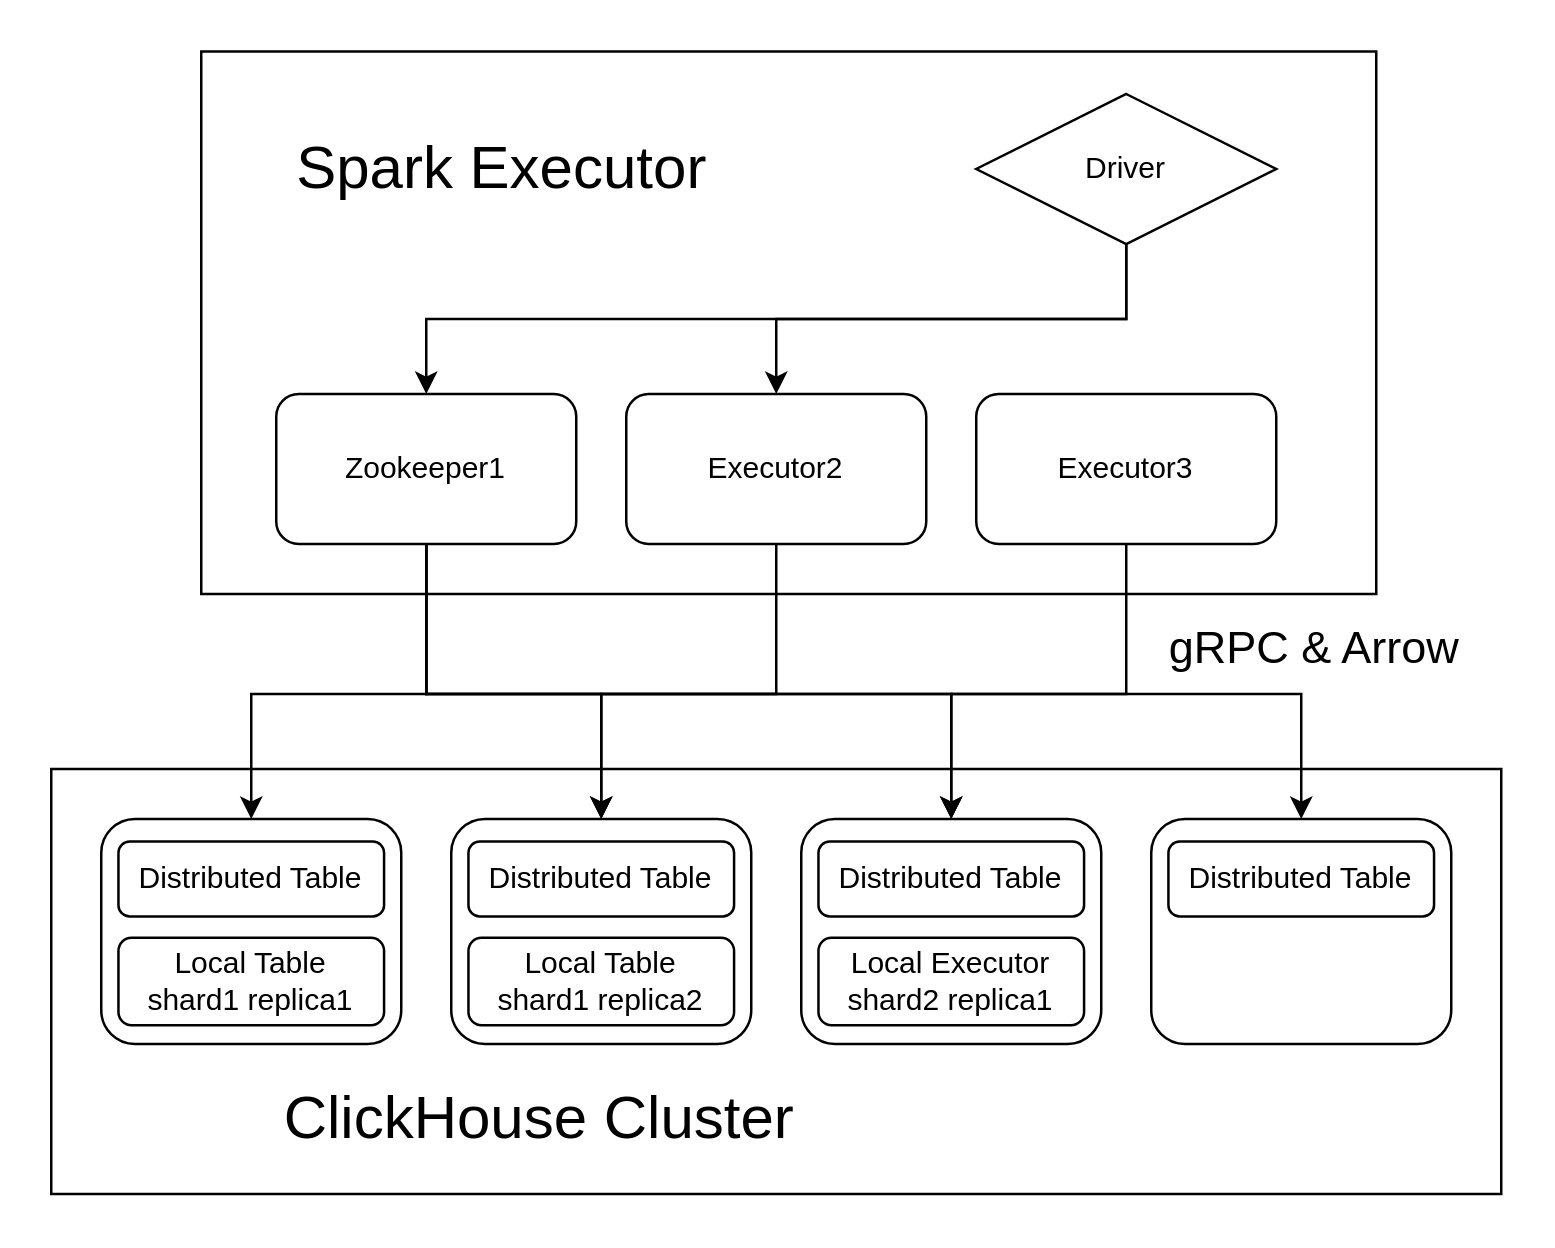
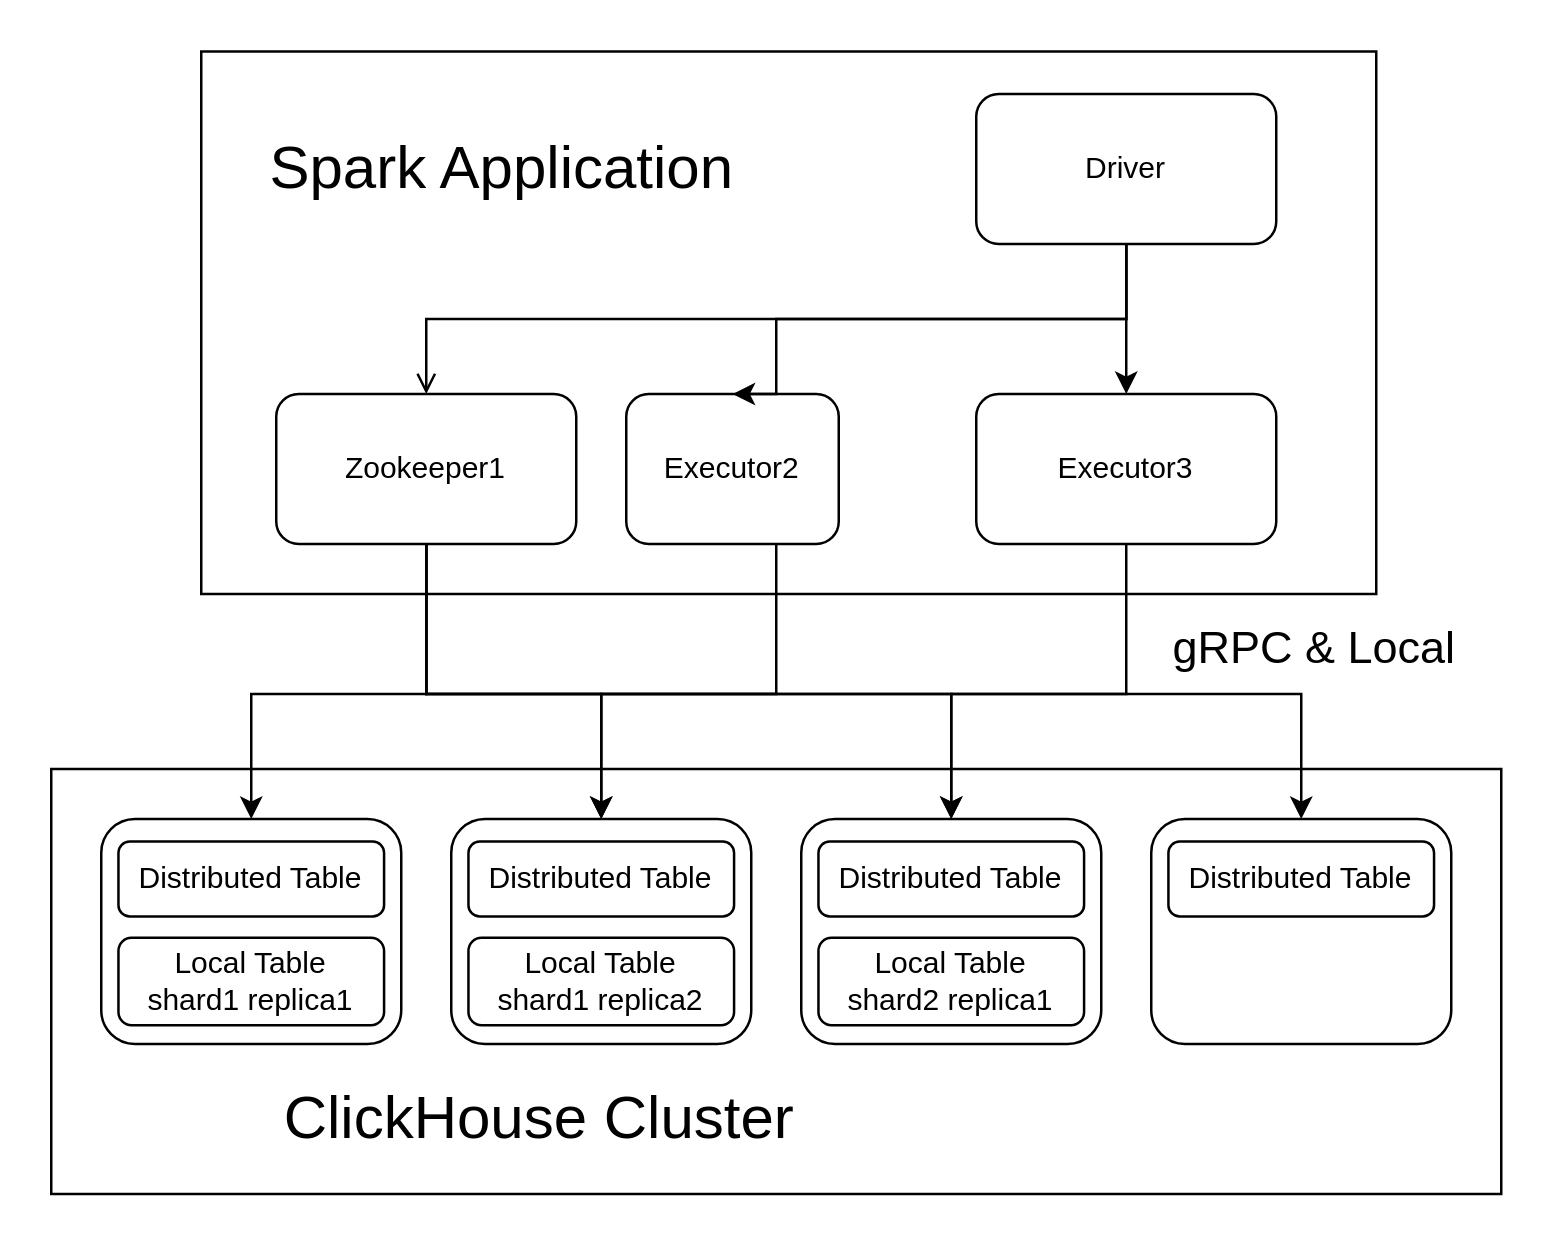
  <mxCell id="0" />
  <mxCell id="1" parent="0" />
  <mxCell id="2" value="" style="rounded=0;whiteSpace=wrap;html=1;fillColor=none;" parent="1" vertex="1"><mxGeometry x="20" y="307" width="580" height="170" as="geometry" /></mxCell>
  <mxCell id="3" value="" style="rounded=0;whiteSpace=wrap;html=1;fillColor=none;" parent="1" vertex="1"><mxGeometry x="80" y="20" width="470" height="217" as="geometry" /></mxCell>
  <mxCell id="4" value="" style="rounded=1;whiteSpace=wrap;html=1;" parent="1" vertex="1"><mxGeometry x="40" y="327" width="120" height="90" as="geometry" /></mxCell>
  <mxCell id="5" value="" style="rounded=1;whiteSpace=wrap;html=1;" parent="1" vertex="1"><mxGeometry x="180" y="327" width="120" height="90" as="geometry" /></mxCell>
  <mxCell id="6" value="" style="rounded=1;whiteSpace=wrap;html=1;" parent="1" vertex="1"><mxGeometry x="320" y="327" width="120" height="90" as="geometry" /></mxCell>
  <mxCell id="7" value="" style="rounded=1;whiteSpace=wrap;html=1;" parent="1" vertex="1"><mxGeometry x="460" y="327" width="120" height="90" as="geometry" /></mxCell>
  <mxCell id="8" style="edgeStyle=orthogonalEdgeStyle;rounded=0;orthogonalLoop=1;jettySize=auto;html=1;entryX=0.5;entryY=0;entryDx=0;entryDy=0;" parent="1" source="12" target="4" edge="1"><mxGeometry relative="1" as="geometry"><Array as="points"><mxPoint x="170" y="277" /><mxPoint x="100" y="277" /></Array></mxGeometry></mxCell>
  <mxCell id="9" style="edgeStyle=orthogonalEdgeStyle;rounded=0;orthogonalLoop=1;jettySize=auto;html=1;entryX=0.5;entryY=0;entryDx=0;entryDy=0;" parent="1" source="12" target="5" edge="1"><mxGeometry relative="1" as="geometry"><Array as="points"><mxPoint x="170" y="277" /><mxPoint x="240" y="277" /></Array></mxGeometry></mxCell>
  <mxCell id="10" style="edgeStyle=orthogonalEdgeStyle;rounded=0;orthogonalLoop=1;jettySize=auto;html=1;entryX=0.5;entryY=0;entryDx=0;entryDy=0;" parent="1" source="12" target="6" edge="1"><mxGeometry relative="1" as="geometry"><Array as="points"><mxPoint x="170" y="277" /><mxPoint x="380" y="277" /></Array></mxGeometry></mxCell>
  <mxCell id="11" style="edgeStyle=orthogonalEdgeStyle;rounded=0;orthogonalLoop=1;jettySize=auto;html=1;" parent="1" source="12" target="7" edge="1"><mxGeometry relative="1" as="geometry"><Array as="points"><mxPoint x="170" y="277" /><mxPoint x="520" y="277" /></Array></mxGeometry></mxCell>
  <mxCell id="12" value="Zookeeper1" style="rounded=1;whiteSpace=wrap;html=1;" parent="1" vertex="1"><mxGeometry x="110" y="157" width="120" height="60" as="geometry" /></mxCell>
  <mxCell id="13" style="edgeStyle=orthogonalEdgeStyle;rounded=0;orthogonalLoop=1;jettySize=auto;html=1;entryX=0.5;entryY=0;entryDx=0;entryDy=0;" parent="1" source="14" target="5" edge="1"><mxGeometry relative="1" as="geometry"><Array as="points"><mxPoint x="310" y="277" /><mxPoint x="240" y="277" /></Array></mxGeometry></mxCell>
- <mxCell id="14" value="Executor2" style="rounded=1;whiteSpace=wrap;html=1;" parent="1" vertex="1"><mxGeometry x="250" y="157" width="120" height="60" as="geometry" /></mxCell>
+ <mxCell id="14" value="Executor2" style="rounded=1;whiteSpace=wrap;html=1;" parent="1" vertex="1"><mxGeometry x="250" y="157" width="85" height="60" as="geometry" /></mxCell>
  <mxCell id="15" style="edgeStyle=orthogonalEdgeStyle;rounded=0;orthogonalLoop=1;jettySize=auto;html=1;entryX=0.5;entryY=0;entryDx=0;entryDy=0;" parent="1" source="16" target="6" edge="1"><mxGeometry relative="1" as="geometry"><mxPoint x="380" y="297" as="targetPoint" /><Array as="points"><mxPoint x="450" y="277" /><mxPoint x="380" y="277" /></Array></mxGeometry></mxCell>
  <mxCell id="16" value="Executor3" style="rounded=1;whiteSpace=wrap;html=1;" parent="1" vertex="1"><mxGeometry x="390" y="157" width="120" height="60" as="geometry" /></mxCell>
  <mxCell id="17" style="edgeStyle=orthogonalEdgeStyle;rounded=0;orthogonalLoop=1;jettySize=auto;html=1;entryX=0.5;entryY=0;entryDx=0;entryDy=0;" parent="1" source="20" target="14" edge="1"><mxGeometry relative="1" as="geometry"><Array as="points"><mxPoint x="450" y="127" /><mxPoint x="310" y="127" /></Array></mxGeometry></mxCell>
- <mxCell id="19" style="edgeStyle=orthogonalEdgeStyle;rounded=0;orthogonalLoop=1;jettySize=auto;html=1;" parent="1" source="20" target="12" edge="1"><mxGeometry relative="1" as="geometry"><Array as="points"><mxPoint x="450" y="127" /><mxPoint x="170" y="127" /></Array></mxGeometry></mxCell>
- <mxCell id="20" value="Driver" style="rhombus;whiteSpace=wrap;html=1;" parent="1" vertex="1"><mxGeometry x="390" y="37" width="120" height="60" as="geometry" /></mxCell>
+ <mxCell id="18" value="" style="edgeStyle=orthogonalEdgeStyle;rounded=0;orthogonalLoop=1;jettySize=auto;html=1;" parent="1" source="20" target="16" edge="1"><mxGeometry relative="1" as="geometry" /></mxCell>
+ <mxCell id="19" style="edgeStyle=orthogonalEdgeStyle;rounded=0;orthogonalLoop=1;jettySize=auto;html=1;endArrow=open;" parent="1" source="20" target="12" edge="1"><mxGeometry relative="1" as="geometry"><Array as="points"><mxPoint x="450" y="127" /><mxPoint x="170" y="127" /></Array></mxGeometry></mxCell>
+ <mxCell id="20" value="Driver" style="rounded=1;whiteSpace=wrap;html=1;" parent="1" vertex="1"><mxGeometry x="390" y="37" width="120" height="60" as="geometry" /></mxCell>
  <mxCell id="21" value="&lt;font style=&quot;font-size: 24px;&quot;&gt;ClickHouse Cluster&lt;/font&gt;" style="text;html=1;resizable=0;autosize=1;align=center;verticalAlign=middle;points=[];fillColor=none;strokeColor=none;rounded=0;" parent="1" vertex="1"><mxGeometry x="105" y="437" width="220" height="20" as="geometry" /></mxCell>
- <mxCell id="22" value="&lt;font style=&quot;font-size: 24px;&quot;&gt;Spark Executor&lt;/font&gt;" style="text;html=1;resizable=0;autosize=1;align=center;verticalAlign=middle;points=[];fillColor=none;strokeColor=none;rounded=0;" parent="1" vertex="1"><mxGeometry x="100" y="57" width="200" height="20" as="geometry" /></mxCell>
+ <mxCell id="22" value="&lt;font style=&quot;font-size: 24px;&quot;&gt;Spark Application&lt;/font&gt;" style="text;html=1;resizable=0;autosize=1;align=center;verticalAlign=middle;points=[];fillColor=none;strokeColor=none;rounded=0;" parent="1" vertex="1"><mxGeometry x="100" y="57" width="200" height="20" as="geometry" /></mxCell>
  <mxCell id="23" value="Distributed Table" style="rounded=1;whiteSpace=wrap;html=1;" parent="1" vertex="1"><mxGeometry x="466.87" y="336" width="106.25" height="30" as="geometry" /></mxCell>
  <mxCell id="24" value="Distributed Table" style="rounded=1;whiteSpace=wrap;html=1;" parent="1" vertex="1"><mxGeometry x="326.88" y="336" width="106.25" height="30" as="geometry" /></mxCell>
  <mxCell id="25" value="Distributed Table" style="rounded=1;whiteSpace=wrap;html=1;" parent="1" vertex="1"><mxGeometry x="186.88" y="336" width="106.25" height="30" as="geometry" /></mxCell>
  <mxCell id="26" value="Distributed Table" style="rounded=1;whiteSpace=wrap;html=1;" parent="1" vertex="1"><mxGeometry x="46.88" y="336" width="106.25" height="30" as="geometry" /></mxCell>
  <mxCell id="27" value="Local Table&lt;br&gt;shard1 replica1" style="rounded=1;whiteSpace=wrap;html=1;" parent="1" vertex="1"><mxGeometry x="46.88" y="374.5" width="106.25" height="35" as="geometry" /></mxCell>
  <mxCell id="28" value="Local Table&lt;br&gt;shard1 replica2" style="rounded=1;whiteSpace=wrap;html=1;" parent="1" vertex="1"><mxGeometry x="186.88" y="374.5" width="106.25" height="35" as="geometry" /></mxCell>
- <mxCell id="29" value="Local Executor&lt;br&gt;shard2 replica1" style="rounded=1;whiteSpace=wrap;html=1;" parent="1" vertex="1"><mxGeometry x="326.88" y="374.5" width="106.25" height="35" as="geometry" /></mxCell>
- <mxCell id="30" value="&lt;font style=&quot;font-size: 18px;&quot;&gt;gRPC &amp;amp; Arrow&lt;/font&gt;" style="text;html=1;resizable=0;autosize=1;align=center;verticalAlign=middle;points=[];fillColor=none;strokeColor=none;rounded=0;" parent="1" vertex="1"><mxGeometry x="460" y="249" width="130" height="20" as="geometry" /></mxCell>
+ <mxCell id="29" value="Local Table&lt;br&gt;shard2 replica1" style="rounded=1;whiteSpace=wrap;html=1;" parent="1" vertex="1"><mxGeometry x="326.88" y="374.5" width="106.25" height="35" as="geometry" /></mxCell>
+ <mxCell id="30" value="&lt;font style=&quot;font-size: 18px;&quot;&gt;gRPC &amp;amp; Local&lt;/font&gt;" style="text;html=1;resizable=0;autosize=1;align=center;verticalAlign=middle;points=[];fillColor=none;strokeColor=none;rounded=0;" parent="1" vertex="1"><mxGeometry x="460" y="249" width="130" height="20" as="geometry" /></mxCell>
